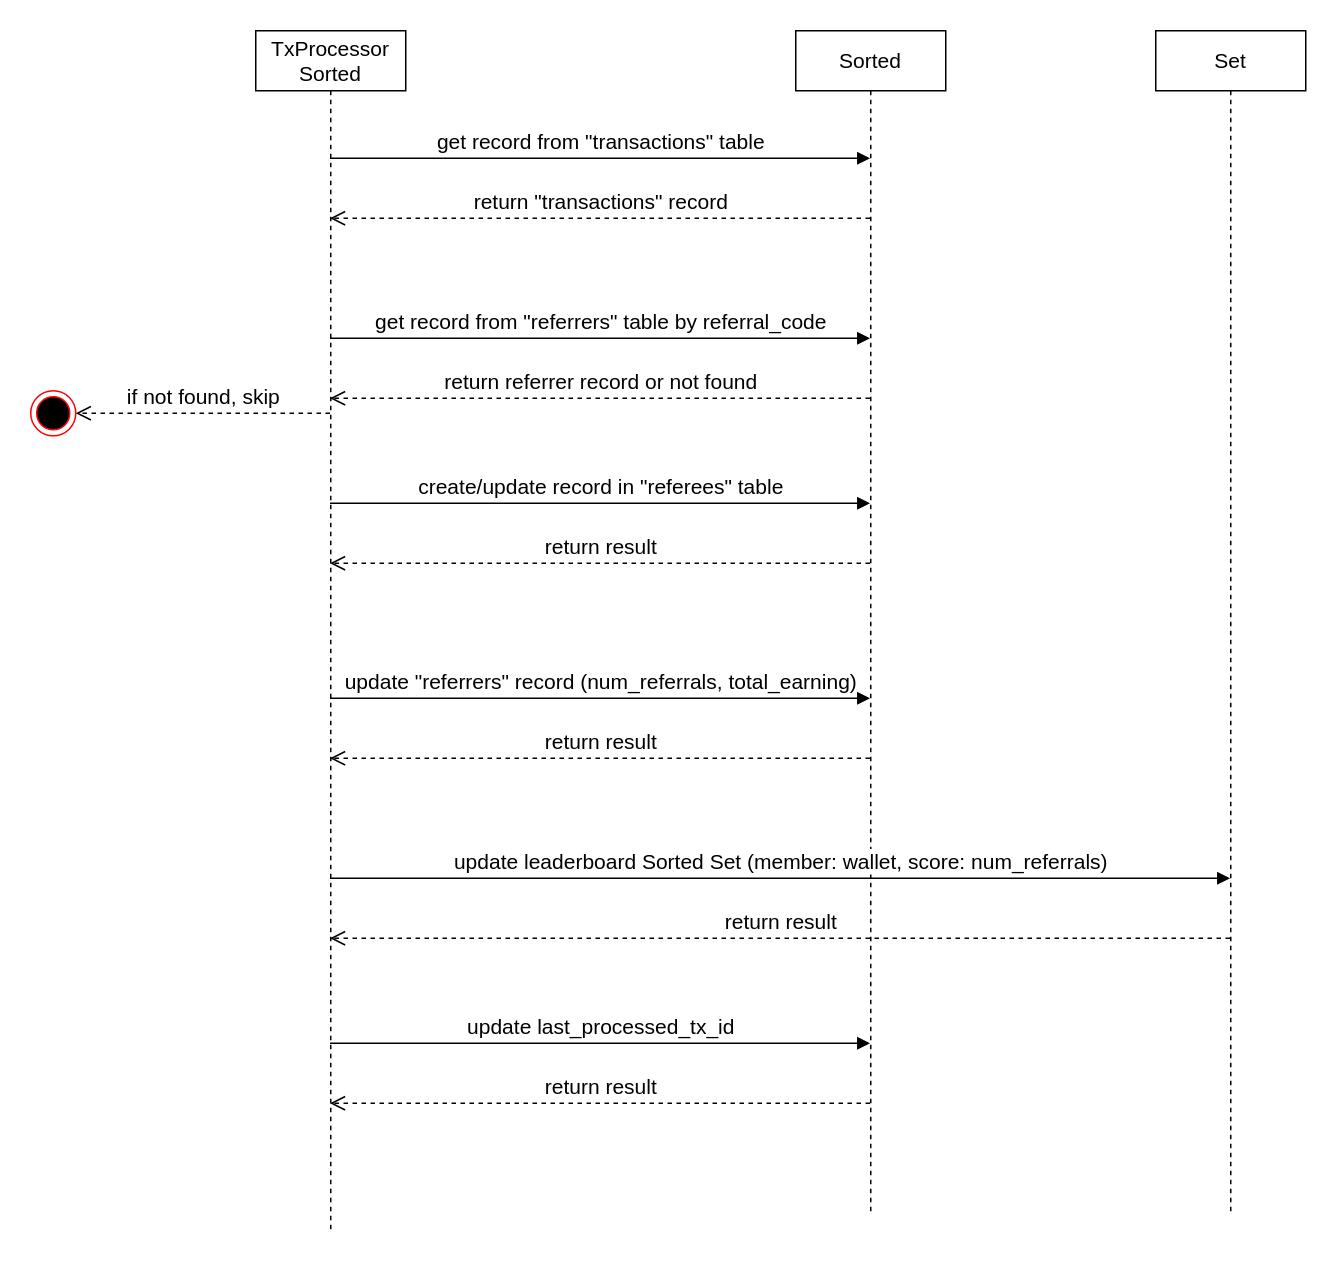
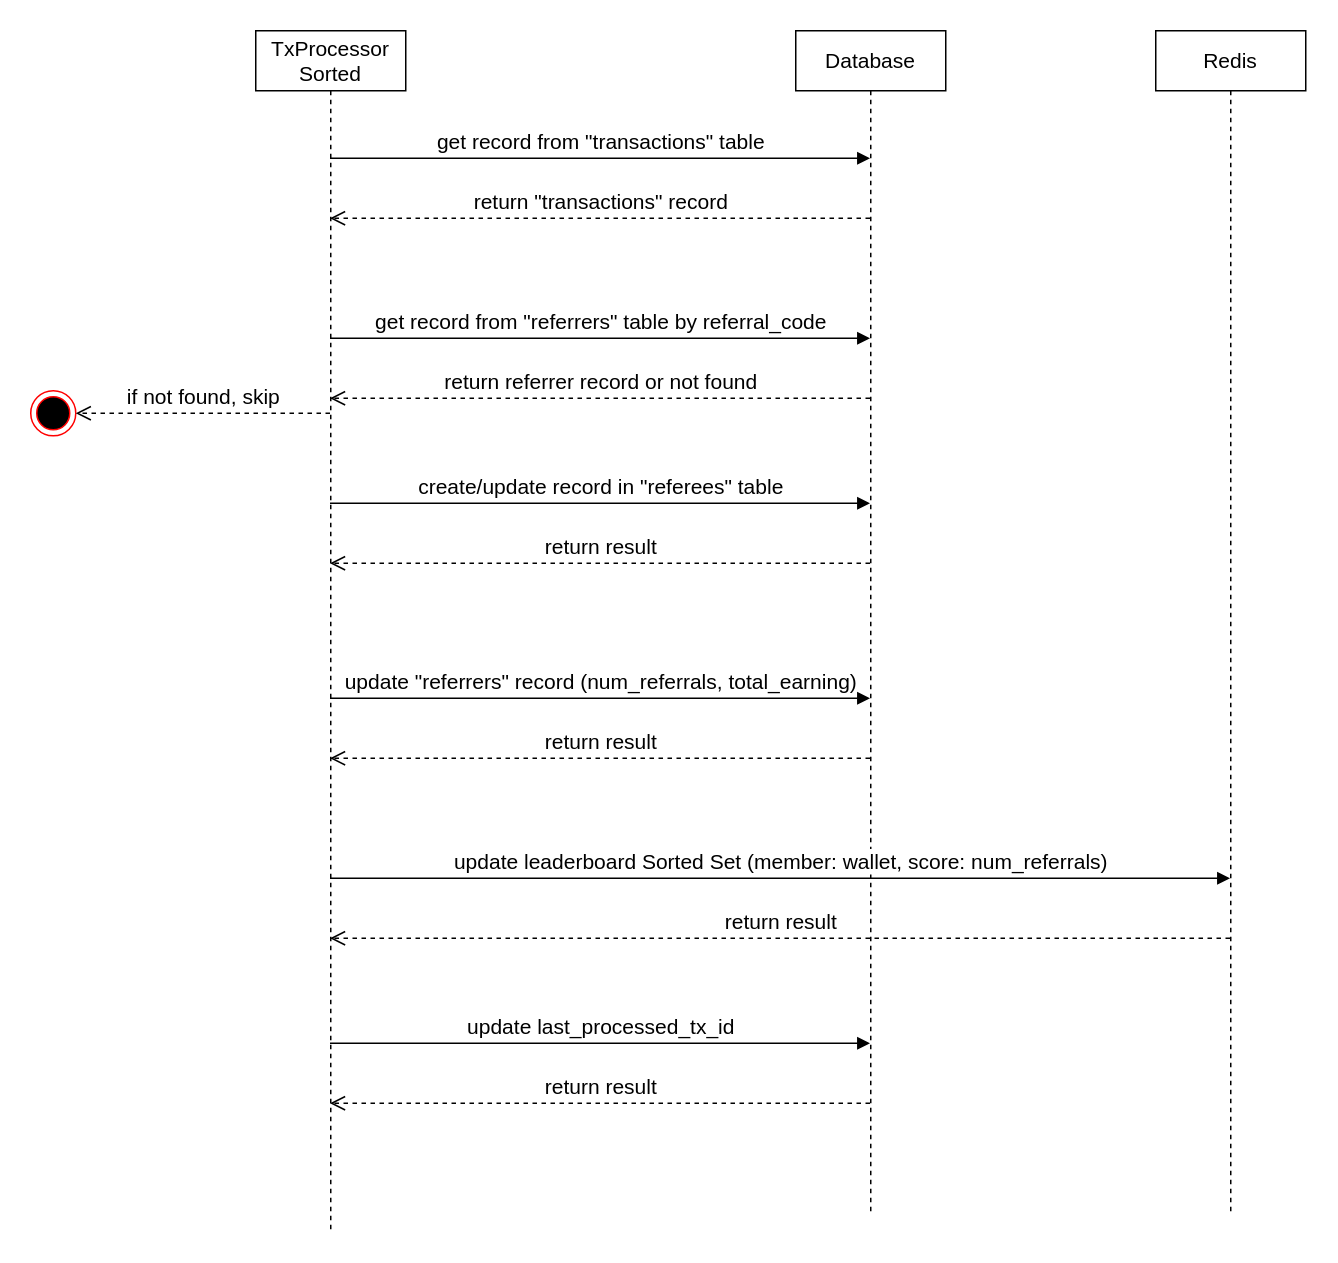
  <mxCell id="0" />
  <mxCell id="1" parent="0" />
  <mxCell id="2" value="TxProcessor Sorted" style="shape=umlLifeline;perimeter=lifelinePerimeter;whiteSpace=wrap;html=1;container=1;collapsible=0;recursiveResize=0;outlineConnect=0;fontSize=14;" parent="1" vertex="1"><mxGeometry x="170" y="20" width="100" height="800" as="geometry" /></mxCell>
- <mxCell id="3" value="Sorted" style="shape=umlLifeline;perimeter=lifelinePerimeter;whiteSpace=wrap;html=1;container=1;collapsible=0;recursiveResize=0;outlineConnect=0;fontSize=14;" parent="1" vertex="1"><mxGeometry x="530" y="20" width="100" height="790" as="geometry" /></mxCell>
- <mxCell id="4" value="Set" style="shape=umlLifeline;perimeter=lifelinePerimeter;whiteSpace=wrap;html=1;container=1;collapsible=0;recursiveResize=0;outlineConnect=0;fontSize=14;" parent="1" vertex="1"><mxGeometry x="770" y="20" width="100" height="790" as="geometry" /></mxCell>
+ <mxCell id="3" value="Database" style="shape=umlLifeline;perimeter=lifelinePerimeter;whiteSpace=wrap;html=1;container=1;collapsible=0;recursiveResize=0;outlineConnect=0;fontSize=14;" parent="1" vertex="1"><mxGeometry x="530" y="20" width="100" height="790" as="geometry" /></mxCell>
+ <mxCell id="4" value="Redis" style="shape=umlLifeline;perimeter=lifelinePerimeter;whiteSpace=wrap;html=1;container=1;collapsible=0;recursiveResize=0;outlineConnect=0;fontSize=14;" parent="1" vertex="1"><mxGeometry x="770" y="20" width="100" height="790" as="geometry" /></mxCell>
  <mxCell id="5" value="return referrer record or not found" style="html=1;verticalAlign=bottom;endArrow=open;dashed=1;endSize=8;rounded=0;fontSize=14;" edge="1" parent="1"><mxGeometry relative="1" as="geometry"><mxPoint x="579.5" y="265" as="sourcePoint" /><mxPoint x="219.5" y="265" as="targetPoint" /></mxGeometry></mxCell>
  <mxCell id="6" value="get record from &quot;referrers&quot; table by referral_code" style="html=1;verticalAlign=bottom;endArrow=block;rounded=0;fontSize=14;" edge="1" parent="1"><mxGeometry width="80" relative="1" as="geometry"><mxPoint x="219.5" y="225" as="sourcePoint" /><mxPoint x="579.5" y="225" as="targetPoint" /></mxGeometry></mxCell>
  <mxCell id="7" value="get record from &quot;transactions&quot; table" style="html=1;verticalAlign=bottom;endArrow=block;rounded=0;fontSize=14;" edge="1" parent="1"><mxGeometry width="80" relative="1" as="geometry"><mxPoint x="219.5" y="105" as="sourcePoint" /><mxPoint x="579.5" y="105" as="targetPoint" /></mxGeometry></mxCell>
  <mxCell id="8" value="return &quot;transactions&quot; record" style="html=1;verticalAlign=bottom;endArrow=open;dashed=1;endSize=8;rounded=0;fontSize=14;" edge="1" parent="1"><mxGeometry relative="1" as="geometry"><mxPoint x="579.5" y="145" as="sourcePoint" /><mxPoint x="219.5" y="145" as="targetPoint" /></mxGeometry></mxCell>
  <mxCell id="9" value="" style="ellipse;html=1;shape=endState;fillColor=#000000;strokeColor=#ff0000;fontSize=14;" vertex="1" parent="1"><mxGeometry x="20" y="260" width="30" height="30" as="geometry" /></mxCell>
  <mxCell id="10" value="if not found, skip" style="html=1;verticalAlign=bottom;endArrow=open;dashed=1;endSize=8;rounded=0;fontSize=14;entryX=1;entryY=0.5;entryDx=0;entryDy=0;" edge="1" parent="1" source="2" target="9"><mxGeometry relative="1" as="geometry"><mxPoint x="180" y="280" as="sourcePoint" /><mxPoint x="80" y="280" as="targetPoint" /></mxGeometry></mxCell>
  <mxCell id="11" value="return result" style="html=1;verticalAlign=bottom;endArrow=open;dashed=1;endSize=8;rounded=0;fontSize=14;" edge="1" parent="1"><mxGeometry relative="1" as="geometry"><mxPoint x="579.5" y="375" as="sourcePoint" /><mxPoint x="219.5" y="375" as="targetPoint" /></mxGeometry></mxCell>
  <mxCell id="12" value="create/update record in &quot;referees&quot; table" style="html=1;verticalAlign=bottom;endArrow=block;rounded=0;fontSize=14;" edge="1" parent="1"><mxGeometry width="80" relative="1" as="geometry"><mxPoint x="219.5" y="335" as="sourcePoint" /><mxPoint x="579.5" y="335" as="targetPoint" /></mxGeometry></mxCell>
  <mxCell id="13" value="return result" style="html=1;verticalAlign=bottom;endArrow=open;dashed=1;endSize=8;rounded=0;fontSize=14;" edge="1" parent="1"><mxGeometry relative="1" as="geometry"><mxPoint x="579.5" y="505" as="sourcePoint" /><mxPoint x="219.5" y="505" as="targetPoint" /></mxGeometry></mxCell>
  <mxCell id="14" value="update &quot;referrers&quot; record (num_referrals, total_earning)" style="html=1;verticalAlign=bottom;endArrow=block;rounded=0;fontSize=14;" edge="1" parent="1"><mxGeometry width="80" relative="1" as="geometry"><mxPoint x="219.5" y="465" as="sourcePoint" /><mxPoint x="579.5" y="465" as="targetPoint" /></mxGeometry></mxCell>
  <mxCell id="15" value="return result" style="html=1;verticalAlign=bottom;endArrow=open;dashed=1;endSize=8;rounded=0;fontSize=14;" edge="1" parent="1"><mxGeometry relative="1" as="geometry"><mxPoint x="819.5" y="625" as="sourcePoint" /><mxPoint x="219.5" y="625" as="targetPoint" /></mxGeometry></mxCell>
  <mxCell id="16" value="update leaderboard Sorted Set (member: wallet, score: num_referrals)" style="html=1;verticalAlign=bottom;endArrow=block;rounded=0;fontSize=14;" edge="1" parent="1"><mxGeometry width="80" relative="1" as="geometry"><mxPoint x="219.5" y="585" as="sourcePoint" /><mxPoint x="819.5" y="585" as="targetPoint" /></mxGeometry></mxCell>
  <mxCell id="17" value="update last_processed_tx_id" style="html=1;verticalAlign=bottom;endArrow=block;rounded=0;fontSize=14;" edge="1" parent="1"><mxGeometry width="80" relative="1" as="geometry"><mxPoint x="219.5" y="695" as="sourcePoint" /><mxPoint x="579.5" y="695" as="targetPoint" /></mxGeometry></mxCell>
  <mxCell id="18" value="return result" style="html=1;verticalAlign=bottom;endArrow=open;dashed=1;endSize=8;rounded=0;fontSize=14;" edge="1" parent="1"><mxGeometry relative="1" as="geometry"><mxPoint x="579.5" y="735" as="sourcePoint" /><mxPoint x="219.5" y="735" as="targetPoint" /></mxGeometry></mxCell>
